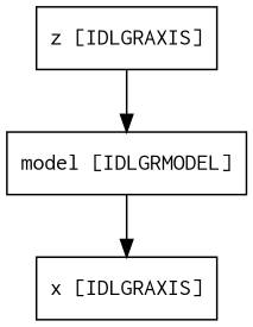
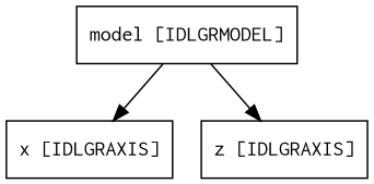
  digraph {
    node [fontname=Courier shape=box]
    n1 [label="model [IDLGRMODEL]"]
    n2 [label="x [IDLGRAXIS]"]
    n3 [label="z [IDLGRAXIS]"]
    n1 -> n2
-   n3 -> n1
+   n1 -> n3
  }
